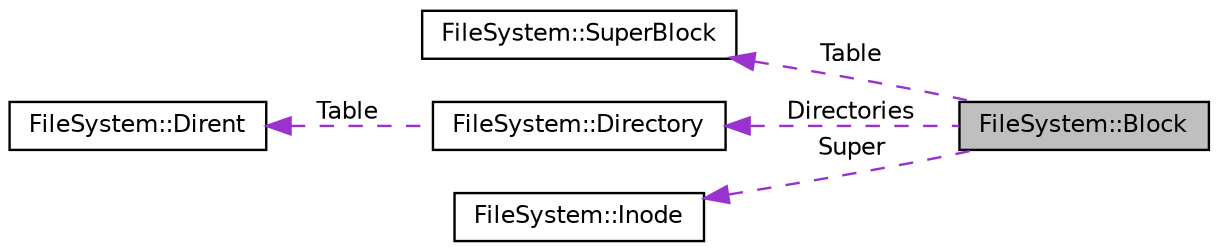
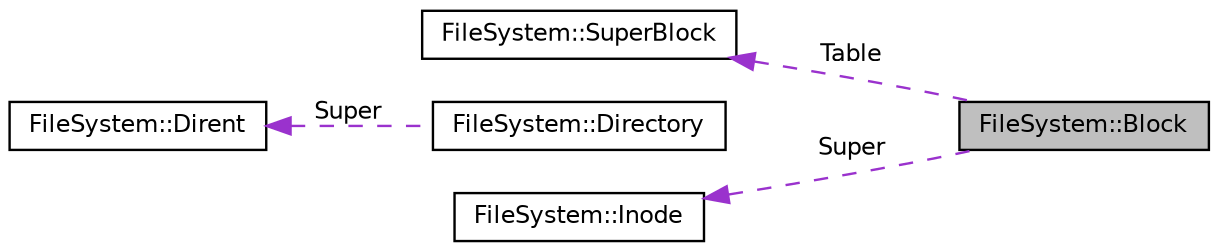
  digraph {
    rankdir=LR
    node [color=black fillcolor=white fontname=Helvetica fontsize=10 shape=record style=filled]
    edge [color=darkorchid3 dir=back fontname=Helvetica fontsize=10 labelfontname=Helvetica labelfontsize=10 style=dashed]
    n1 [fillcolor=grey75 fontcolor=black height=0.2 label="FileSystem::Block" width=0.4]
    n2 [height=0.2 label="FileSystem::SuperBlock" width=0.4]
    n3 [height=0.2 label="FileSystem::Directory" width=0.4]
    n4 [height=0.2 label="FileSystem::Dirent" width=0.4]
    n5 [height=0.2 label="FileSystem::Inode" width=0.4]
    n2 -> n1 [label=" Table"]
-   n3 -> n1 [label=" Directories"]
-   n4 -> n3 [label=" Table"]
+   n4 -> n3 [label=" Super"]
    n5 -> n1 [label=" Super"]
  }
